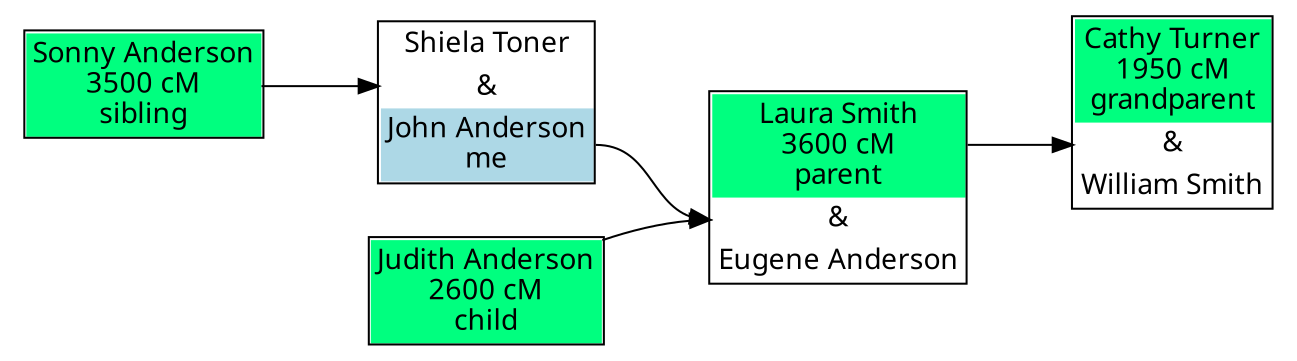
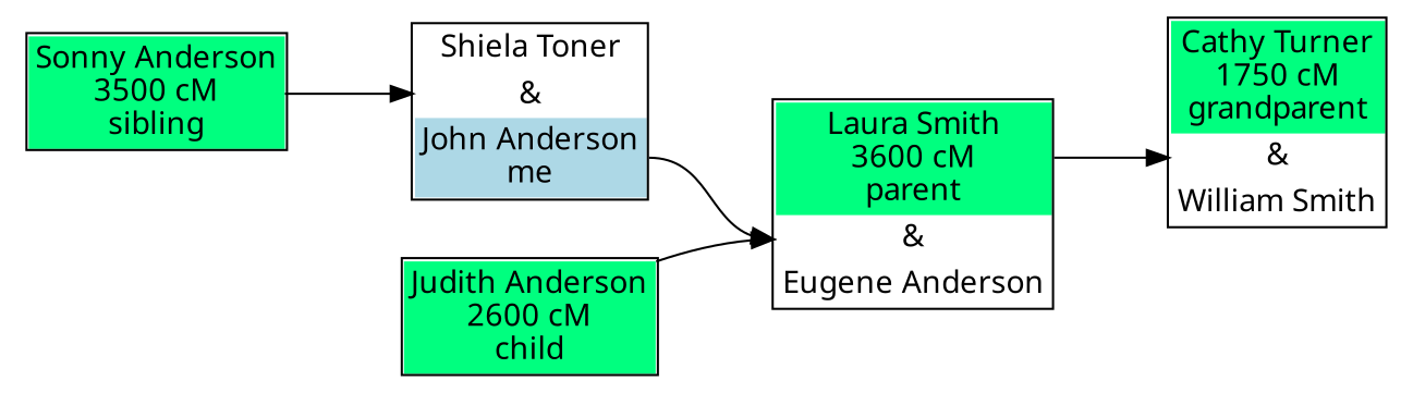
  digraph {
    fontname="Noto Sans"
    rankdir=LR
    node [fontname="Noto Sans" shape=plaintext]
    edge [fontname="Noto Sans" headport=u tailport=i]
-   n1 [label=< <table cellpadding="3" border="1" cellspacing="0" cellborder="0"> <tr><td port="w" bgcolor="springgreen">Cathy Turner<br/>1950 cM<br/>grandparent</td></tr> <tr><td port="u">&amp;</td></tr> <tr><td port="h">William Smith</td></tr> </table>>]
+   n1 [label=< <table cellpadding="3" border="1" cellspacing="0" cellborder="0"> <tr><td port="w" bgcolor="springgreen">Cathy Turner<br/>1750 cM<br/>grandparent</td></tr> <tr><td port="u">&amp;</td></tr> <tr><td port="h">William Smith</td></tr> </table>>]
    n2 [label=< <table cellpadding="3" border="1" cellspacing="0" cellborder="0"> <tr><td port="w" bgcolor="springgreen">Laura Smith<br/>3600 cM<br/>parent</td></tr> <tr><td port="u">&amp;</td></tr> <tr><td port="h">Eugene Anderson</td></tr> </table>>]
    n3 [label=< <table cellpadding="3" border="1" cellspacing="0" cellborder="0"> <tr><td port="w">Shiela Toner</td></tr> <tr><td port="u">&amp;</td></tr> <tr><td port="h" bgcolor="lightblue">John Anderson<br/>me</td></tr> </table>>]
    n4 [label=< <table cellpadding="3" border="1" cellspacing="0" cellborder="0"> <tr><td port="i" bgcolor="springgreen">Judith Anderson<br/>2600 cM<br/>child</td></tr> </table>>]
    n5 [label=< <table cellpadding="3" border="1" cellspacing="0" cellborder="0"> <tr><td port="i" bgcolor="springgreen">Sonny Anderson<br/>3500 cM<br/>sibling</td></tr> </table>>]
    n2 -> n1 [tailport=w]
    n3 -> n2 [tailport=h]
    n4 -> n2
    n5 -> n3
  }
